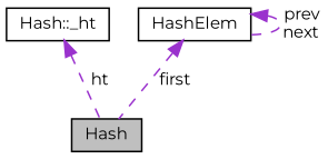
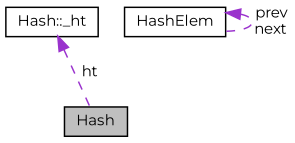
  digraph {
    fontname=Montserrat
    node [color=black fillcolor=white fontname=Montserrat fontsize=10 shape=record style=filled]
    edge [color=darkorchid3 dir=back fontname=Montserrat fontsize=10 labelfontname=Helvetica labelfontsize=10 style=dashed]
    n1 [fillcolor=grey75 fontcolor=black height=0.2 label=Hash width=0.4]
    n2 [height=0.2 label="Hash::_ht" width=0.4]
    n3 [height=0.2 label=HashElem width=0.4]
    n2 -> n1 [label=" ht"]
-   n3 -> n1 [label=" first"]
    n3 -> n3 [label=" prev\nnext"]
  }
